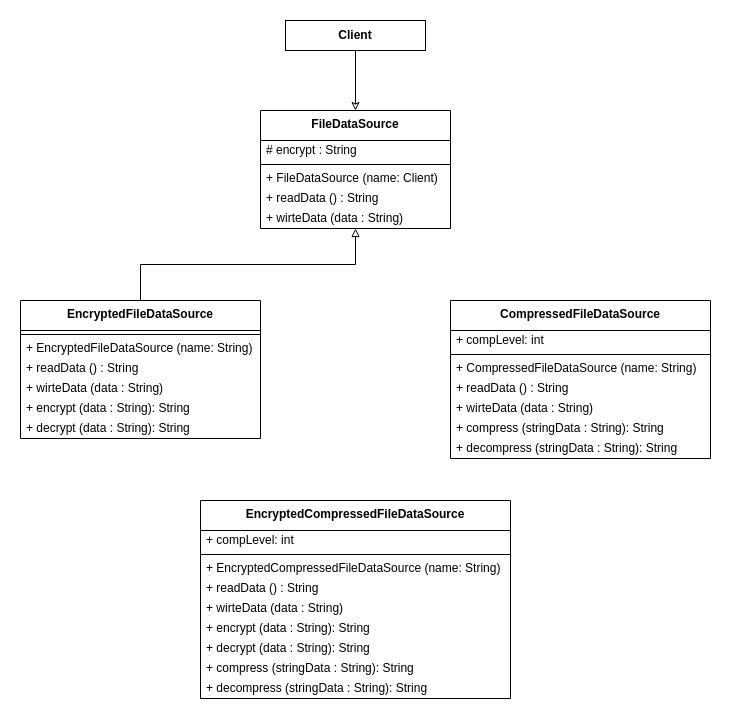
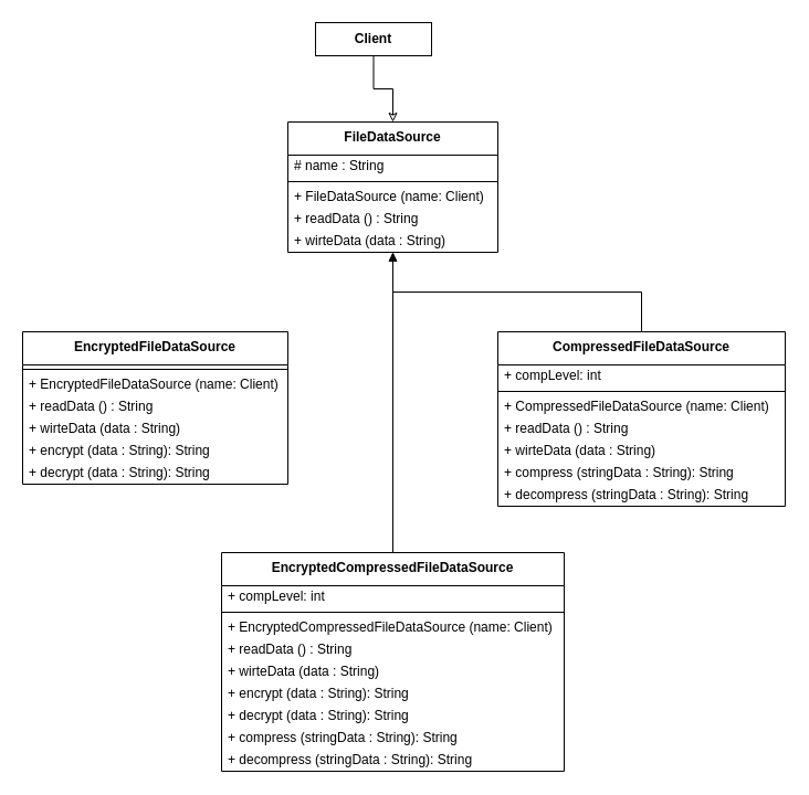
  <mxCell id="0" />
  <mxCell id="1" parent="0" />
  <mxCell id="2" value="&lt;b&gt;FileDataSource&lt;/b&gt;" style="swimlane;fontStyle=0;align=center;verticalAlign=top;childLayout=stackLayout;horizontal=1;startSize=30;horizontalStack=0;resizeParent=1;resizeParentMax=0;resizeLast=0;collapsible=0;marginBottom=0;html=1;whiteSpace=wrap;" parent="1" vertex="1"><mxGeometry x="260" y="110" width="190" height="118" as="geometry" /></mxCell>
- <mxCell id="3" value="# encrypt : String" style="text;html=1;strokeColor=none;fillColor=none;align=left;verticalAlign=middle;spacingLeft=4;spacingRight=4;overflow=hidden;rotatable=0;points=[[0,0.5],[1,0.5]];portConstraint=eastwest;whiteSpace=wrap;" vertex="1" parent="2"><mxGeometry y="30" width="190" height="20" as="geometry" /></mxCell>
+ <mxCell id="3" value="# name : String" style="text;html=1;strokeColor=none;fillColor=none;align=left;verticalAlign=middle;spacingLeft=4;spacingRight=4;overflow=hidden;rotatable=0;points=[[0,0.5],[1,0.5]];portConstraint=eastwest;whiteSpace=wrap;" vertex="1" parent="2"><mxGeometry y="30" width="190" height="20" as="geometry" /></mxCell>
  <mxCell id="4" value="" style="line;strokeWidth=1;fillColor=none;align=left;verticalAlign=middle;spacingTop=-1;spacingLeft=3;spacingRight=3;rotatable=0;labelPosition=right;points=[];portConstraint=eastwest;" parent="2" vertex="1"><mxGeometry y="50" width="190" height="8" as="geometry" /></mxCell>
  <mxCell id="5" value="&lt;span style=&quot;text-align: center;&quot;&gt;+ FileDataSource (name: Client)&lt;/span&gt;" style="text;html=1;strokeColor=none;fillColor=none;align=left;verticalAlign=middle;spacingLeft=4;spacingRight=4;overflow=hidden;rotatable=0;points=[[0,0.5],[1,0.5]];portConstraint=eastwest;whiteSpace=wrap;" parent="2" vertex="1"><mxGeometry y="58" width="190" height="20" as="geometry" /></mxCell>
  <mxCell id="6" value="+ readData () : String" style="text;html=1;strokeColor=none;fillColor=none;align=left;verticalAlign=middle;spacingLeft=4;spacingRight=4;overflow=hidden;rotatable=0;points=[[0,0.5],[1,0.5]];portConstraint=eastwest;whiteSpace=wrap;" vertex="1" parent="2"><mxGeometry y="78" width="190" height="20" as="geometry" /></mxCell>
  <mxCell id="7" value="+ wirteData (data : String)" style="text;html=1;strokeColor=none;fillColor=none;align=left;verticalAlign=middle;spacingLeft=4;spacingRight=4;overflow=hidden;rotatable=0;points=[[0,0.5],[1,0.5]];portConstraint=eastwest;whiteSpace=wrap;" parent="2" vertex="1"><mxGeometry y="98" width="190" height="20" as="geometry" /></mxCell>
  <mxCell id="8" style="edgeStyle=orthogonalEdgeStyle;rounded=0;orthogonalLoop=1;jettySize=auto;html=1;exitX=0.5;exitY=1;exitDx=0;exitDy=0;endArrow=classic;endFill=0;" parent="1" source="9" target="2" edge="1"><mxGeometry relative="1" as="geometry" /></mxCell>
- <mxCell id="9" value="Client" style="fontStyle=1;whiteSpace=wrap;html=1;" parent="1" vertex="1"><mxGeometry x="285" y="20" width="140" height="30" as="geometry" /></mxCell>
- <mxCell id="10" style="edgeStyle=orthogonalEdgeStyle;rounded=0;orthogonalLoop=1;jettySize=auto;html=1;exitX=0.5;exitY=0;exitDx=0;exitDy=0;endArrow=block;endFill=0;" edge="1" parent="1" source="11" target="2"><mxGeometry relative="1" as="geometry" /></mxCell>
+ <mxCell id="9" value="Client" style="fontStyle=1;whiteSpace=wrap;html=1;" parent="1" vertex="1"><mxGeometry x="285" y="20" width="105" height="30" as="geometry" /></mxCell>
  <mxCell id="11" value="&lt;b&gt;EncryptedFileDataSource&lt;/b&gt;" style="swimlane;fontStyle=0;align=center;verticalAlign=top;childLayout=stackLayout;horizontal=1;startSize=30;horizontalStack=0;resizeParent=1;resizeParentMax=0;resizeLast=0;collapsible=0;marginBottom=0;html=1;whiteSpace=wrap;" vertex="1" parent="1"><mxGeometry x="20" y="300" width="240" height="138" as="geometry" /></mxCell>
  <mxCell id="12" value="" style="line;strokeWidth=1;fillColor=none;align=left;verticalAlign=middle;spacingTop=-1;spacingLeft=3;spacingRight=3;rotatable=0;labelPosition=right;points=[];portConstraint=eastwest;" vertex="1" parent="11"><mxGeometry y="30" width="240" height="8" as="geometry" /></mxCell>
- <mxCell id="13" value="&lt;span style=&quot;text-align: center;&quot;&gt;+ EncryptedFileDataSource (name: String)&lt;/span&gt;" style="text;html=1;strokeColor=none;fillColor=none;align=left;verticalAlign=middle;spacingLeft=4;spacingRight=4;overflow=hidden;rotatable=0;points=[[0,0.5],[1,0.5]];portConstraint=eastwest;whiteSpace=wrap;" vertex="1" parent="11"><mxGeometry y="38" width="240" height="20" as="geometry" /></mxCell>
+ <mxCell id="13" value="&lt;span style=&quot;text-align: center;&quot;&gt;+ EncryptedFileDataSource (name: Client)&lt;/span&gt;" style="text;html=1;strokeColor=none;fillColor=none;align=left;verticalAlign=middle;spacingLeft=4;spacingRight=4;overflow=hidden;rotatable=0;points=[[0,0.5],[1,0.5]];portConstraint=eastwest;whiteSpace=wrap;" vertex="1" parent="11"><mxGeometry y="38" width="240" height="20" as="geometry" /></mxCell>
  <mxCell id="14" value="+ readData () : String" style="text;html=1;strokeColor=none;fillColor=none;align=left;verticalAlign=middle;spacingLeft=4;spacingRight=4;overflow=hidden;rotatable=0;points=[[0,0.5],[1,0.5]];portConstraint=eastwest;whiteSpace=wrap;" vertex="1" parent="11"><mxGeometry y="58" width="240" height="20" as="geometry" /></mxCell>
  <mxCell id="15" value="+ wirteData (data : String)" style="text;html=1;strokeColor=none;fillColor=none;align=left;verticalAlign=middle;spacingLeft=4;spacingRight=4;overflow=hidden;rotatable=0;points=[[0,0.5],[1,0.5]];portConstraint=eastwest;whiteSpace=wrap;" vertex="1" parent="11"><mxGeometry y="78" width="240" height="20" as="geometry" /></mxCell>
  <mxCell id="16" value="+ encrypt (data : String): String" style="text;html=1;strokeColor=none;fillColor=none;align=left;verticalAlign=middle;spacingLeft=4;spacingRight=4;overflow=hidden;rotatable=0;points=[[0,0.5],[1,0.5]];portConstraint=eastwest;whiteSpace=wrap;" vertex="1" parent="11"><mxGeometry y="98" width="240" height="20" as="geometry" /></mxCell>
  <mxCell id="17" value="+ decrypt (data : String): String" style="text;html=1;strokeColor=none;fillColor=none;align=left;verticalAlign=middle;spacingLeft=4;spacingRight=4;overflow=hidden;rotatable=0;points=[[0,0.5],[1,0.5]];portConstraint=eastwest;whiteSpace=wrap;" vertex="1" parent="11"><mxGeometry y="118" width="240" height="20" as="geometry" /></mxCell>
+ <mxCell id="18" style="edgeStyle=orthogonalEdgeStyle;rounded=0;orthogonalLoop=1;jettySize=auto;html=1;exitX=0.5;exitY=0;exitDx=0;exitDy=0;endArrow=blockThin;endFill=0;" edge="1" parent="1" source="19" target="2"><mxGeometry relative="1" as="geometry" /></mxCell>
  <mxCell id="19" value="&lt;b&gt;CompressedFileDataSource&lt;/b&gt;" style="swimlane;fontStyle=0;align=center;verticalAlign=top;childLayout=stackLayout;horizontal=1;startSize=30;horizontalStack=0;resizeParent=1;resizeParentMax=0;resizeLast=0;collapsible=0;marginBottom=0;html=1;whiteSpace=wrap;" vertex="1" parent="1"><mxGeometry x="450" y="300" width="260" height="158" as="geometry" /></mxCell>
  <mxCell id="20" value="+ compLevel: int" style="text;html=1;strokeColor=none;fillColor=none;align=left;verticalAlign=middle;spacingLeft=4;spacingRight=4;overflow=hidden;rotatable=0;points=[[0,0.5],[1,0.5]];portConstraint=eastwest;whiteSpace=wrap;" vertex="1" parent="19"><mxGeometry y="30" width="260" height="20" as="geometry" /></mxCell>
  <mxCell id="21" value="" style="line;strokeWidth=1;fillColor=none;align=left;verticalAlign=middle;spacingTop=-1;spacingLeft=3;spacingRight=3;rotatable=0;labelPosition=right;points=[];portConstraint=eastwest;" vertex="1" parent="19"><mxGeometry y="50" width="260" height="8" as="geometry" /></mxCell>
- <mxCell id="22" value="&lt;span style=&quot;text-align: center;&quot;&gt;+ CompressedFileDataSource (name: String)&lt;/span&gt;" style="text;html=1;strokeColor=none;fillColor=none;align=left;verticalAlign=middle;spacingLeft=4;spacingRight=4;overflow=hidden;rotatable=0;points=[[0,0.5],[1,0.5]];portConstraint=eastwest;whiteSpace=wrap;" vertex="1" parent="19"><mxGeometry y="58" width="260" height="20" as="geometry" /></mxCell>
+ <mxCell id="22" value="&lt;span style=&quot;text-align: center;&quot;&gt;+ CompressedFileDataSource (name: Client)&lt;/span&gt;" style="text;html=1;strokeColor=none;fillColor=none;align=left;verticalAlign=middle;spacingLeft=4;spacingRight=4;overflow=hidden;rotatable=0;points=[[0,0.5],[1,0.5]];portConstraint=eastwest;whiteSpace=wrap;" vertex="1" parent="19"><mxGeometry y="58" width="260" height="20" as="geometry" /></mxCell>
  <mxCell id="23" value="+ readData () : String" style="text;html=1;strokeColor=none;fillColor=none;align=left;verticalAlign=middle;spacingLeft=4;spacingRight=4;overflow=hidden;rotatable=0;points=[[0,0.5],[1,0.5]];portConstraint=eastwest;whiteSpace=wrap;" vertex="1" parent="19"><mxGeometry y="78" width="260" height="20" as="geometry" /></mxCell>
  <mxCell id="24" value="+ wirteData (data : String)" style="text;html=1;strokeColor=none;fillColor=none;align=left;verticalAlign=middle;spacingLeft=4;spacingRight=4;overflow=hidden;rotatable=0;points=[[0,0.5],[1,0.5]];portConstraint=eastwest;whiteSpace=wrap;" vertex="1" parent="19"><mxGeometry y="98" width="260" height="20" as="geometry" /></mxCell>
  <mxCell id="25" value="+ compress (stringData : String): String" style="text;html=1;strokeColor=none;fillColor=none;align=left;verticalAlign=middle;spacingLeft=4;spacingRight=4;overflow=hidden;rotatable=0;points=[[0,0.5],[1,0.5]];portConstraint=eastwest;whiteSpace=wrap;" vertex="1" parent="19"><mxGeometry y="118" width="260" height="20" as="geometry" /></mxCell>
  <mxCell id="26" value="+ decompress (stringData : String): String" style="text;html=1;strokeColor=none;fillColor=none;align=left;verticalAlign=middle;spacingLeft=4;spacingRight=4;overflow=hidden;rotatable=0;points=[[0,0.5],[1,0.5]];portConstraint=eastwest;whiteSpace=wrap;" vertex="1" parent="19"><mxGeometry y="138" width="260" height="20" as="geometry" /></mxCell>
+ <mxCell id="27" style="edgeStyle=orthogonalEdgeStyle;rounded=0;orthogonalLoop=1;jettySize=auto;html=1;exitX=0.5;exitY=0;exitDx=0;exitDy=0;" edge="1" parent="1" source="28" target="2"><mxGeometry relative="1" as="geometry" /></mxCell>
  <mxCell id="28" value="&lt;b&gt;EncryptedCompressedFileDataSource&lt;/b&gt;" style="swimlane;fontStyle=0;align=center;verticalAlign=top;childLayout=stackLayout;horizontal=1;startSize=30;horizontalStack=0;resizeParent=1;resizeParentMax=0;resizeLast=0;collapsible=0;marginBottom=0;html=1;whiteSpace=wrap;" vertex="1" parent="1"><mxGeometry x="200" y="500" width="310" height="198" as="geometry" /></mxCell>
  <mxCell id="29" value="+ compLevel: int" style="text;html=1;strokeColor=none;fillColor=none;align=left;verticalAlign=middle;spacingLeft=4;spacingRight=4;overflow=hidden;rotatable=0;points=[[0,0.5],[1,0.5]];portConstraint=eastwest;whiteSpace=wrap;" vertex="1" parent="28"><mxGeometry y="30" width="310" height="20" as="geometry" /></mxCell>
  <mxCell id="30" value="" style="line;strokeWidth=1;fillColor=none;align=left;verticalAlign=middle;spacingTop=-1;spacingLeft=3;spacingRight=3;rotatable=0;labelPosition=right;points=[];portConstraint=eastwest;" vertex="1" parent="28"><mxGeometry y="50" width="310" height="8" as="geometry" /></mxCell>
- <mxCell id="31" value="&lt;span style=&quot;text-align: center;&quot;&gt;+ EncryptedCompressedFileDataSource (name: String)&lt;/span&gt;" style="text;html=1;strokeColor=none;fillColor=none;align=left;verticalAlign=middle;spacingLeft=4;spacingRight=4;overflow=hidden;rotatable=0;points=[[0,0.5],[1,0.5]];portConstraint=eastwest;whiteSpace=wrap;" vertex="1" parent="28"><mxGeometry y="58" width="310" height="20" as="geometry" /></mxCell>
+ <mxCell id="31" value="&lt;span style=&quot;text-align: center;&quot;&gt;+ EncryptedCompressedFileDataSource (name: Client)&lt;/span&gt;" style="text;html=1;strokeColor=none;fillColor=none;align=left;verticalAlign=middle;spacingLeft=4;spacingRight=4;overflow=hidden;rotatable=0;points=[[0,0.5],[1,0.5]];portConstraint=eastwest;whiteSpace=wrap;" vertex="1" parent="28"><mxGeometry y="58" width="310" height="20" as="geometry" /></mxCell>
  <mxCell id="32" value="+ readData () : String" style="text;html=1;strokeColor=none;fillColor=none;align=left;verticalAlign=middle;spacingLeft=4;spacingRight=4;overflow=hidden;rotatable=0;points=[[0,0.5],[1,0.5]];portConstraint=eastwest;whiteSpace=wrap;" vertex="1" parent="28"><mxGeometry y="78" width="310" height="20" as="geometry" /></mxCell>
  <mxCell id="33" value="+ wirteData (data : String)" style="text;html=1;strokeColor=none;fillColor=none;align=left;verticalAlign=middle;spacingLeft=4;spacingRight=4;overflow=hidden;rotatable=0;points=[[0,0.5],[1,0.5]];portConstraint=eastwest;whiteSpace=wrap;" vertex="1" parent="28"><mxGeometry y="98" width="310" height="20" as="geometry" /></mxCell>
  <mxCell id="34" value="+ encrypt (data : String): String" style="text;html=1;strokeColor=none;fillColor=none;align=left;verticalAlign=middle;spacingLeft=4;spacingRight=4;overflow=hidden;rotatable=0;points=[[0,0.5],[1,0.5]];portConstraint=eastwest;whiteSpace=wrap;" vertex="1" parent="28"><mxGeometry y="118" width="310" height="20" as="geometry" /></mxCell>
  <mxCell id="35" value="+ decrypt (data : String): String" style="text;html=1;strokeColor=none;fillColor=none;align=left;verticalAlign=middle;spacingLeft=4;spacingRight=4;overflow=hidden;rotatable=0;points=[[0,0.5],[1,0.5]];portConstraint=eastwest;whiteSpace=wrap;" vertex="1" parent="28"><mxGeometry y="138" width="310" height="20" as="geometry" /></mxCell>
  <mxCell id="36" value="+ compress (stringData : String): String" style="text;html=1;strokeColor=none;fillColor=none;align=left;verticalAlign=middle;spacingLeft=4;spacingRight=4;overflow=hidden;rotatable=0;points=[[0,0.5],[1,0.5]];portConstraint=eastwest;whiteSpace=wrap;" vertex="1" parent="28"><mxGeometry y="158" width="310" height="20" as="geometry" /></mxCell>
  <mxCell id="37" value="+ decompress (stringData : String): String" style="text;html=1;strokeColor=none;fillColor=none;align=left;verticalAlign=middle;spacingLeft=4;spacingRight=4;overflow=hidden;rotatable=0;points=[[0,0.5],[1,0.5]];portConstraint=eastwest;whiteSpace=wrap;" vertex="1" parent="28"><mxGeometry y="178" width="310" height="20" as="geometry" /></mxCell>
